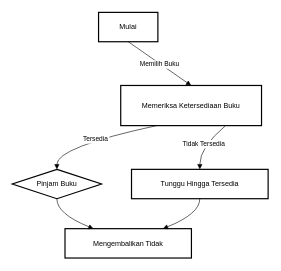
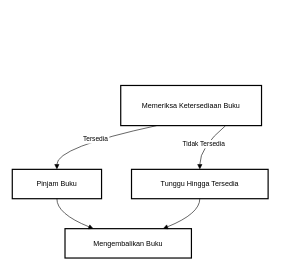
  <mxCell id="0" />
  <mxCell id="1" parent="0" />
- <mxCell id="2" value="Mulai" style="whiteSpace=wrap;strokeWidth=2;" vertex="1" parent="1"><mxGeometry x="164" y="20" width="99" height="49" as="geometry" /></mxCell>
  <mxCell id="3" value="Memeriksa Ketersediaan Buku" style="whiteSpace=wrap;strokeWidth=2;" vertex="1" parent="1"><mxGeometry x="201" y="142" width="235" height="67" as="geometry" /></mxCell>
- <mxCell id="4" value="Pinjam Buku" style="rhombus;whiteSpace=wrap;strokeWidth=2;" vertex="1" parent="1"><mxGeometry x="20" y="282" width="149" height="49" as="geometry" /></mxCell>
+ <mxCell id="4" value="Pinjam Buku" style="whiteSpace=wrap;strokeWidth=2;" vertex="1" parent="1"><mxGeometry x="20" y="282" width="149" height="49" as="geometry" /></mxCell>
  <mxCell id="5" value="Tunggu Hingga Tersedia" style="whiteSpace=wrap;strokeWidth=2;" vertex="1" parent="1"><mxGeometry x="219" y="282" width="228" height="49" as="geometry" /></mxCell>
- <mxCell id="6" value="Mengembalikan Tidak" style="whiteSpace=wrap;strokeWidth=2;" vertex="1" parent="1"><mxGeometry x="108" y="381" width="211" height="49" as="geometry" /></mxCell>
- <mxCell id="7" value="Memilih Buku" style="curved=1;startArrow=none;endArrow=block;exitX=0.5;exitY=1;entryX=0.5;entryY=0;rounded=0;" edge="1" parent="1" source="2" target="3"><mxGeometry relative="1" as="geometry"><Array as="points" /></mxGeometry></mxCell>
+ <mxCell id="6" value="Mengembalikan Buku" style="whiteSpace=wrap;strokeWidth=2;" vertex="1" parent="1"><mxGeometry x="108" y="381" width="211" height="49" as="geometry" /></mxCell>
  <mxCell id="8" value="Tersedia" style="curved=1;startArrow=none;endArrow=block;exitX=0.26;exitY=0.99;entryX=0.5;entryY=-0.01;rounded=0;" edge="1" parent="1" source="3" target="4"><mxGeometry relative="1" as="geometry"><Array as="points"><mxPoint x="94" y="245" /></Array></mxGeometry></mxCell>
  <mxCell id="9" value="Tidak Tersedia" style="curved=1;startArrow=none;endArrow=block;exitX=0.74;exitY=0.99;entryX=0.5;entryY=-0.01;rounded=0;" edge="1" parent="1" source="3" target="5"><mxGeometry relative="1" as="geometry"><Array as="points"><mxPoint x="333" y="245" /></Array></mxGeometry></mxCell>
  <mxCell id="10" value="" style="curved=1;startArrow=none;endArrow=block;exitX=0.5;exitY=0.99;entryX=0.22;entryY=-0.01;rounded=0;" edge="1" parent="1" source="4" target="6"><mxGeometry relative="1" as="geometry"><Array as="points"><mxPoint x="94" y="356" /></Array></mxGeometry></mxCell>
  <mxCell id="11" value="" style="curved=1;startArrow=none;endArrow=block;exitX=0.5;exitY=0.99;entryX=0.78;entryY=-0.01;rounded=0;" edge="1" parent="1" source="5" target="6"><mxGeometry relative="1" as="geometry"><Array as="points"><mxPoint x="333" y="356" /></Array></mxGeometry></mxCell>
